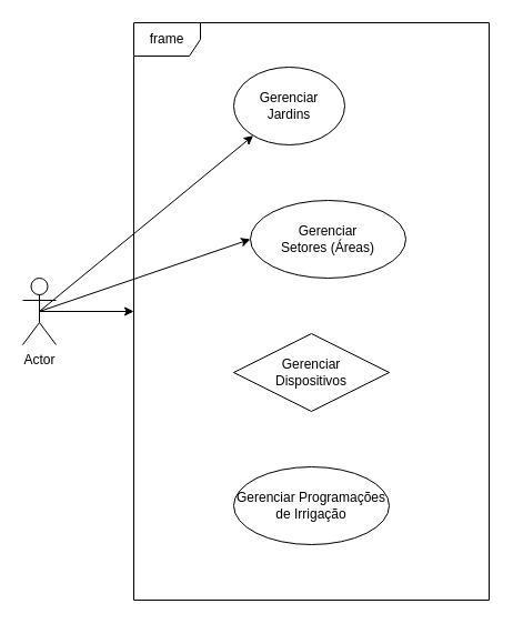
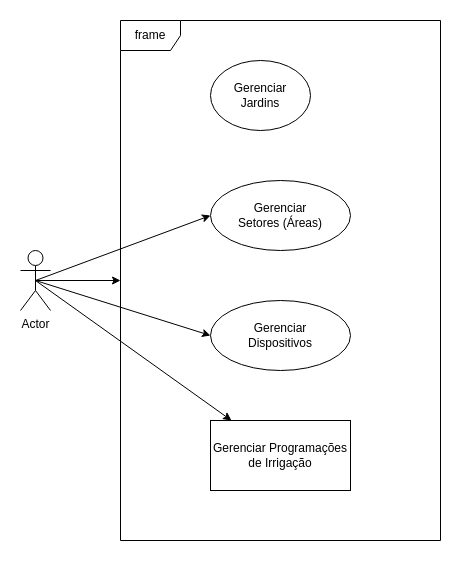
  <mxCell id="0" />
  <mxCell id="1" parent="0" />
- <mxCell id="2" style="rounded=0;orthogonalLoop=1;jettySize=auto;html=1;exitX=0.5;exitY=0.5;exitDx=0;exitDy=0;exitPerimeter=0;" parent="1" source="5" target="7" edge="1"><mxGeometry relative="1" as="geometry" /></mxCell>
+ <mxCell id="2" style="rounded=0;orthogonalLoop=1;jettySize=auto;html=1;exitX=0.5;exitY=0.5;exitDx=0;exitDy=0;exitPerimeter=0;" parent="1" source="5" target="10" edge="1"><mxGeometry relative="1" as="geometry" /></mxCell>
  <mxCell id="3" style="rounded=0;orthogonalLoop=1;jettySize=auto;html=1;exitX=0.5;exitY=0.5;exitDx=0;exitDy=0;exitPerimeter=0;entryX=0;entryY=0.5;entryDx=0;entryDy=0;" parent="1" source="5" target="8" edge="1"><mxGeometry relative="1" as="geometry" /></mxCell>
+ <mxCell id="4" style="rounded=0;orthogonalLoop=1;jettySize=auto;html=1;exitX=0.5;exitY=0.5;exitDx=0;exitDy=0;exitPerimeter=0;entryX=0;entryY=0.5;entryDx=0;entryDy=0;" parent="1" source="5" target="9" edge="1"><mxGeometry relative="1" as="geometry" /></mxCell>
  <mxCell id="5" value="Actor" style="shape=umlActor;verticalLabelPosition=bottom;verticalAlign=top;html=1;" parent="1" vertex="1"><mxGeometry x="20" y="250" width="30" height="60" as="geometry" /></mxCell>
  <mxCell id="6" value="frame" style="shape=umlFrame;whiteSpace=wrap;html=1;pointerEvents=0;" parent="1" vertex="1"><mxGeometry x="120" y="20" width="320" height="520" as="geometry" /></mxCell>
  <mxCell id="7" value="Gerenciar&lt;div&gt;Jardins&lt;/div&gt;" style="ellipse;whiteSpace=wrap;html=1;" parent="1" vertex="1"><mxGeometry x="210" y="60" width="100" height="70" as="geometry" /></mxCell>
- <mxCell id="8" value="Gerenciar&lt;div&gt;Setores (Áreas)&lt;/div&gt;" style="ellipse;whiteSpace=wrap;html=1;" parent="1" vertex="1"><mxGeometry x="225" y="180" width="140" height="70" as="geometry" /></mxCell>
- <mxCell id="9" value="Gerenciar&lt;div&gt;Dispositivos&lt;/div&gt;" style="rhombus;whiteSpace=wrap;html=1;" parent="1" vertex="1"><mxGeometry x="210" y="300" width="140" height="70" as="geometry" /></mxCell>
- <mxCell id="10" value="Gerenciar Programações de Irrigação" style="ellipse;whiteSpace=wrap;html=1;" parent="1" vertex="1"><mxGeometry x="210" y="420" width="140" height="70" as="geometry" /></mxCell>
+ <mxCell id="8" value="Gerenciar&lt;div&gt;Setores (Áreas)&lt;/div&gt;" style="ellipse;whiteSpace=wrap;html=1;" parent="1" vertex="1"><mxGeometry x="210" y="180" width="140" height="70" as="geometry" /></mxCell>
+ <mxCell id="9" value="Gerenciar&lt;div&gt;Dispositivos&lt;/div&gt;" style="ellipse;whiteSpace=wrap;html=1;" parent="1" vertex="1"><mxGeometry x="210" y="300" width="140" height="70" as="geometry" /></mxCell>
+ <mxCell id="10" value="Gerenciar Programações de Irrigação" style="whiteSpace=wrap;html=1;rounded=0;" parent="1" vertex="1"><mxGeometry x="210" y="420" width="140" height="70" as="geometry" /></mxCell>
  <mxCell id="11" style="rounded=0;orthogonalLoop=1;jettySize=auto;html=1;exitX=0.5;exitY=0.5;exitDx=0;exitDy=0;exitPerimeter=0;" parent="1" source="5" target="6" edge="1"><mxGeometry relative="1" as="geometry" /></mxCell>
